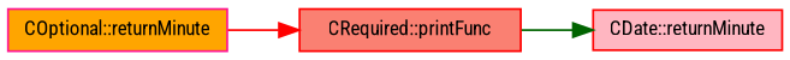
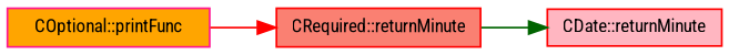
  digraph {
    fontname="Roboto Condensed"
    rankdir=RL
    node [color=red fontname="Roboto Condensed" fontsize=10 shape=record style=filled]
    edge [dir=back fontname="Roboto Condensed" fontsize=10 labelfontname=Helvetica labelfontsize=10 style=solid]
    n1 [fillcolor=lightpink fontcolor=black height=0.2 label="CDate::returnMinute" width=0.4]
-   n2 [fillcolor=salmon height=0.2 label="CRequired::printFunc" width=0.4]
-   n3 [color=deeppink fillcolor=orange height=0.2 label="COptional::returnMinute" width=0.4]
+   n2 [fillcolor=salmon height=0.2 label="CRequired::returnMinute" width=0.4]
+   n3 [color=deeppink fillcolor=orange height=0.2 label="COptional::printFunc" width=0.4]
    n1 -> n2 [color=darkgreen]
    n2 -> n3 [color=red]
  }
